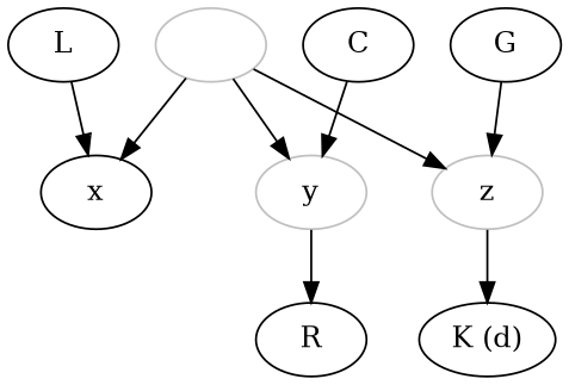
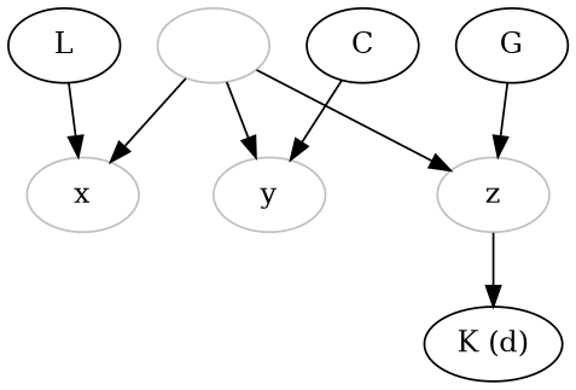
  digraph {
    n1 [color=grey label=" "]
-   x [color=black]
+   x [color=grey]
    y [color=grey]
    z [color=grey]
-   R
    n6 [label="K (d)"]
    L
    C
    G
    n1 -> x
    n1 -> y
    n1 -> z
-   y -> R
    z -> n6
    L -> x
    C -> y
    G -> z
  }
